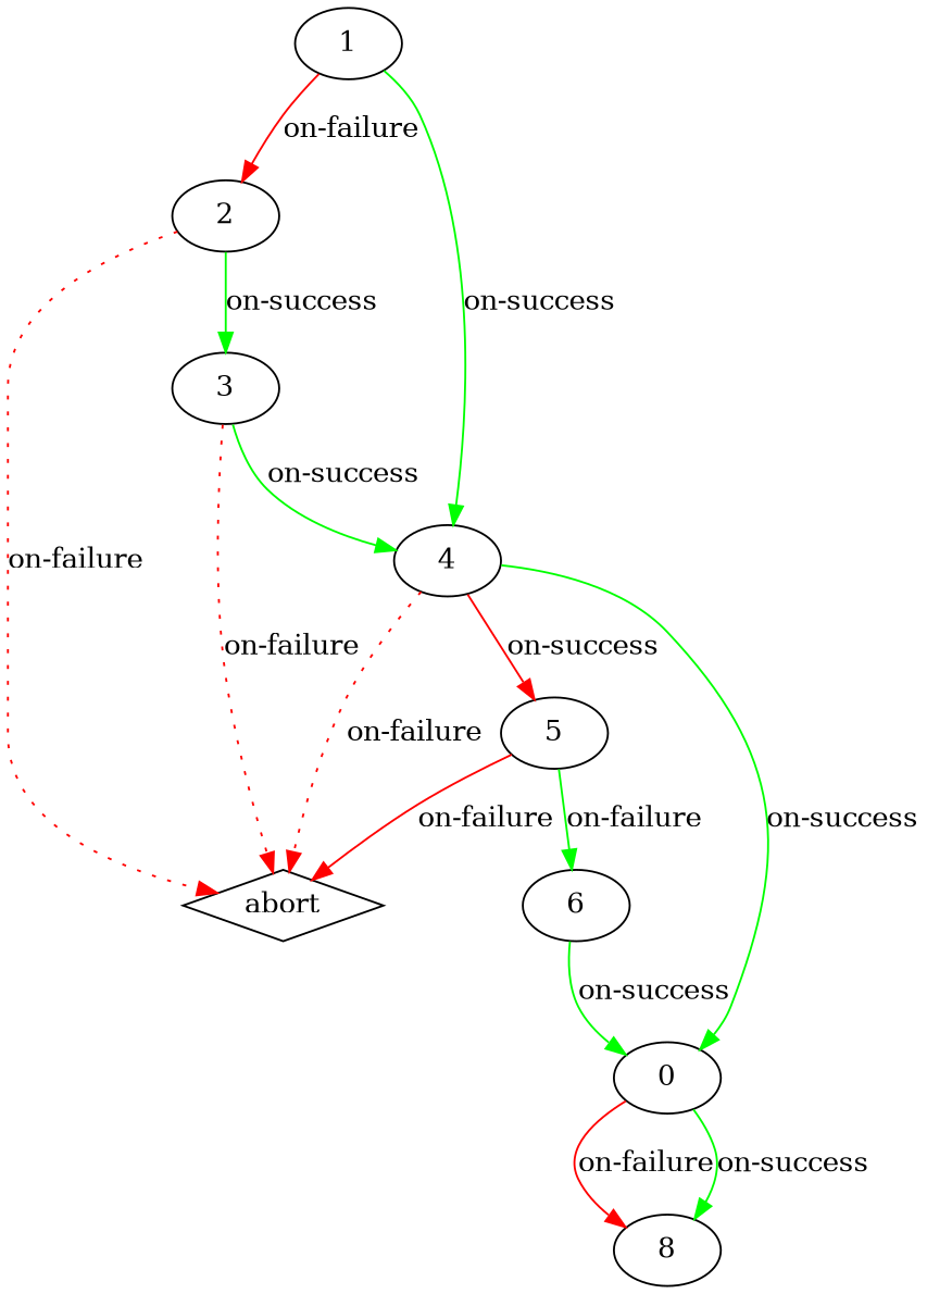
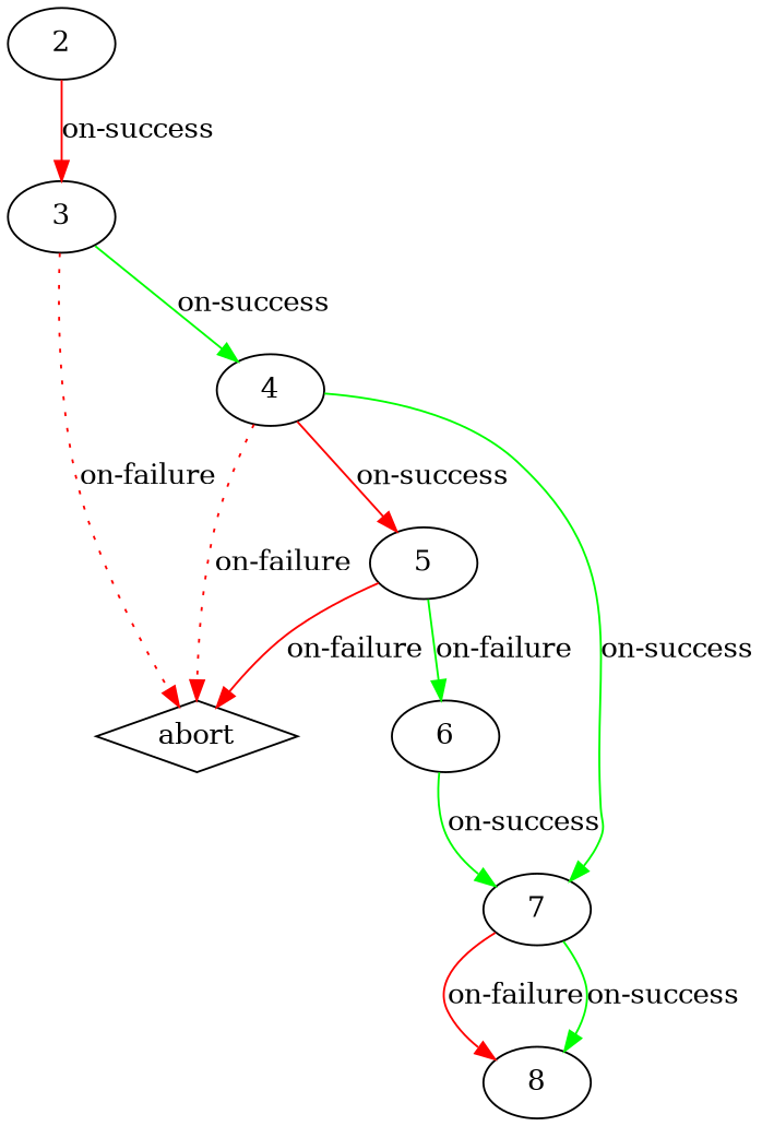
  digraph {
    edge [color=red]
    n1 [label=abort shape=diamond]
-   1
    2
    4
    3
    5
-   7 [label=0]
+   7
    6
    8
-   1 -> 2 [label="on-failure"]
-   1 -> 4 [color=green label="on-success"]
-   2 -> n1 [label="on-failure" style=dotted]
-   2 -> 3 [color=green label="on-success"]
+   2 -> 3 [label="on-success"]
    4 -> n1 [label="on-failure" style=dotted]
    4 -> 5 [label="on-success"]
    4 -> 7 [color=green label="on-success"]
    3 -> n1 [label="on-failure" style=dotted]
    3 -> 4 [color=green label="on-success"]
    5 -> n1 [label="on-failure" style=solid]
    5 -> 6 [color=green label="on-failure"]
    7 -> 8 [label="on-failure"]
    7 -> 8 [color=green label="on-success"]
    6 -> 7 [color=green label="on-success"]
  }
